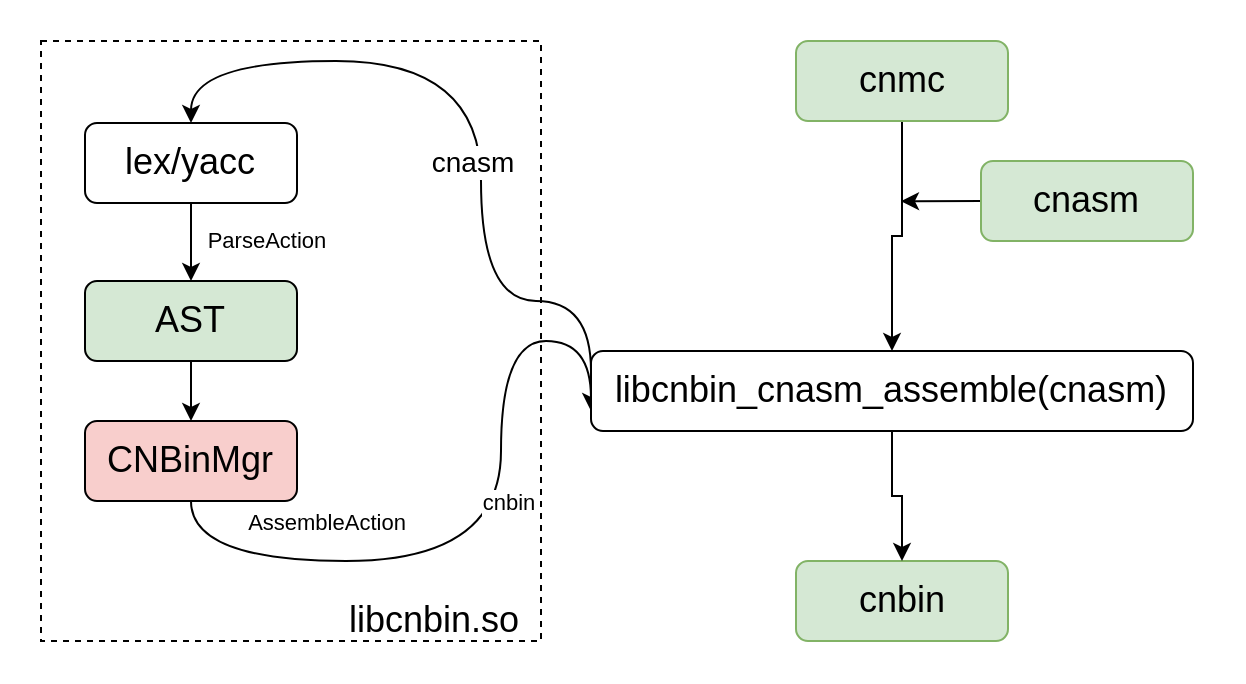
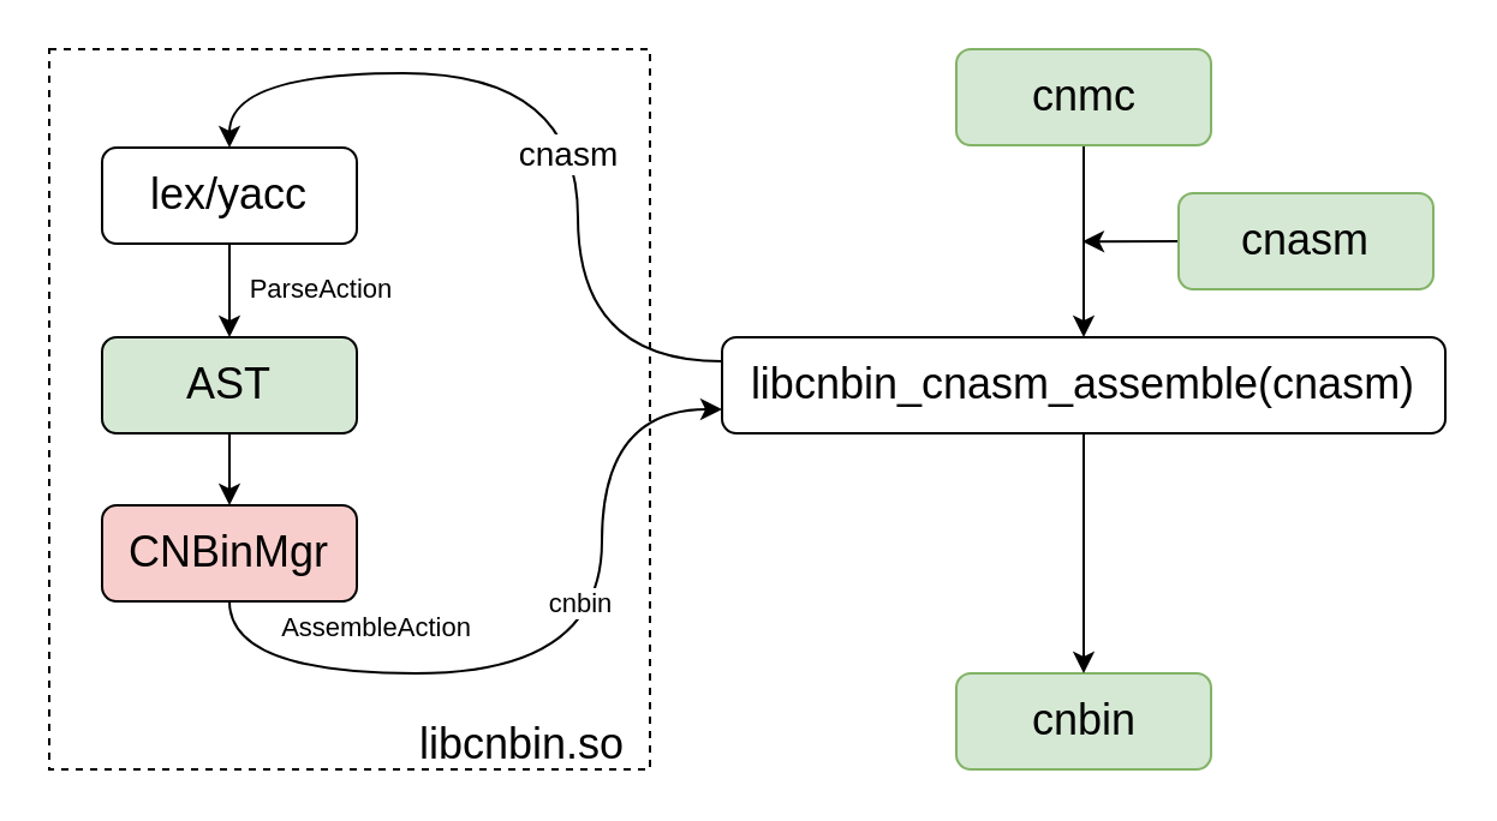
  <mxCell id="0" />
  <mxCell id="1" parent="0" />
  <mxCell id="2" style="edgeStyle=orthogonalEdgeStyle;curved=1;rounded=0;orthogonalLoop=1;jettySize=auto;html=1;exitX=0;exitY=0.5;exitDx=0;exitDy=0;" edge="1" parent="1" source="3"><mxGeometry relative="1" as="geometry"><mxPoint x="450" y="100.138" as="targetPoint" /></mxGeometry></mxCell>
  <mxCell id="3" value="&lt;font style=&quot;font-size: 18px;&quot;&gt;cnasm&lt;/font&gt;" style="rounded=1;whiteSpace=wrap;html=1;fontSize=12;glass=0;strokeWidth=1;shadow=0;fillColor=#d5e8d4;strokeColor=#82b366;" vertex="1" parent="1"><mxGeometry x="490" y="80" width="106" height="40" as="geometry" /></mxCell>
  <mxCell id="4" style="edgeStyle=orthogonalEdgeStyle;rounded=0;orthogonalLoop=1;jettySize=auto;html=1;exitX=0.5;exitY=1;exitDx=0;exitDy=0;entryX=0.5;entryY=0;entryDx=0;entryDy=0;" edge="1" parent="1" source="5" target="20"><mxGeometry relative="1" as="geometry" /></mxCell>
  <mxCell id="5" value="&lt;span style=&quot;font-size: 18px;&quot;&gt;cnmc&lt;/span&gt;" style="rounded=1;whiteSpace=wrap;html=1;fontSize=12;glass=0;strokeWidth=1;shadow=0;fillColor=#d5e8d4;strokeColor=#82b366;" vertex="1" parent="1"><mxGeometry x="397.5" y="20" width="106" height="40" as="geometry" /></mxCell>
  <mxCell id="6" style="edgeStyle=orthogonalEdgeStyle;rounded=0;orthogonalLoop=1;jettySize=auto;html=1;exitX=0.5;exitY=1;exitDx=0;exitDy=0;entryX=0.5;entryY=0;entryDx=0;entryDy=0;" edge="1" parent="1" source="8" target="11"><mxGeometry relative="1" as="geometry" /></mxCell>
  <mxCell id="7" value="ParseAction" style="edgeLabel;html=1;align=center;verticalAlign=middle;resizable=0;points=[];" vertex="1" connectable="0" parent="6"><mxGeometry x="-0.072" y="-2" relative="1" as="geometry"><mxPoint x="39" as="offset" /></mxGeometry></mxCell>
  <mxCell id="8" value="&lt;font style=&quot;font-size: 18px;&quot;&gt;lex/yacc&lt;/font&gt;" style="rounded=1;whiteSpace=wrap;html=1;fontSize=12;glass=0;strokeWidth=1;shadow=0;" vertex="1" parent="1"><mxGeometry x="42" y="61" width="106" height="40" as="geometry" /></mxCell>
  <mxCell id="9" value="&lt;font style=&quot;font-size: 18px;&quot;&gt;cnbin&lt;/font&gt;" style="rounded=1;whiteSpace=wrap;html=1;fontSize=12;glass=0;strokeWidth=1;shadow=0;fillColor=#d5e8d4;strokeColor=#82b366;" vertex="1" parent="1"><mxGeometry x="397.5" y="280" width="106" height="40" as="geometry" /></mxCell>
  <mxCell id="10" style="edgeStyle=orthogonalEdgeStyle;rounded=0;orthogonalLoop=1;jettySize=auto;html=1;exitX=0.5;exitY=1;exitDx=0;exitDy=0;entryX=0.5;entryY=0;entryDx=0;entryDy=0;" edge="1" parent="1" source="11" target="15"><mxGeometry relative="1" as="geometry" /></mxCell>
  <mxCell id="11" value="&lt;span style=&quot;font-size: 18px;&quot;&gt;AST&lt;/span&gt;" style="rounded=1;whiteSpace=wrap;html=1;fontSize=12;glass=0;strokeWidth=1;shadow=0;fillColor=#d5e8d4;" vertex="1" parent="1"><mxGeometry x="42" y="140" width="106" height="40" as="geometry" /></mxCell>
  <mxCell id="12" style="edgeStyle=orthogonalEdgeStyle;curved=1;rounded=0;orthogonalLoop=1;jettySize=auto;html=1;exitX=0.5;exitY=1;exitDx=0;exitDy=0;entryX=0;entryY=0.75;entryDx=0;entryDy=0;" edge="1" parent="1" source="15" target="20"><mxGeometry relative="1" as="geometry"><mxPoint x="250" y="140" as="targetPoint" /><Array as="points"><mxPoint x="95" y="280" /><mxPoint x="250" y="280" /><mxPoint x="250" y="170" /></Array></mxGeometry></mxCell>
  <mxCell id="13" value="AssembleAction" style="edgeLabel;html=1;align=center;verticalAlign=middle;resizable=0;points=[];" vertex="1" connectable="0" parent="12"><mxGeometry x="-0.524" y="-2" relative="1" as="geometry"><mxPoint x="8" y="-22" as="offset" /></mxGeometry></mxCell>
  <mxCell id="14" value="cnbin" style="edgeLabel;html=1;align=center;verticalAlign=middle;resizable=0;points=[];" vertex="1" connectable="0" parent="12"><mxGeometry x="-0.126" y="6" relative="1" as="geometry"><mxPoint x="24" y="-24" as="offset" /></mxGeometry></mxCell>
  <mxCell id="15" value="&lt;span style=&quot;font-size: 18px;&quot;&gt;CNBinMgr&lt;/span&gt;" style="rounded=1;whiteSpace=wrap;html=1;fontSize=12;glass=0;strokeWidth=1;shadow=0;fillColor=#f8cecc;" vertex="1" parent="1"><mxGeometry x="42" y="210" width="106" height="40" as="geometry" /></mxCell>
  <mxCell id="16" value="" style="rounded=0;whiteSpace=wrap;html=1;fillColor=none;dashed=1;" vertex="1" parent="1"><mxGeometry x="20" y="20" width="250" height="300" as="geometry" /></mxCell>
  <mxCell id="17" style="edgeStyle=orthogonalEdgeStyle;rounded=0;orthogonalLoop=1;jettySize=auto;html=1;exitX=0.5;exitY=1;exitDx=0;exitDy=0;entryX=0.5;entryY=0;entryDx=0;entryDy=0;" edge="1" parent="1" source="20" target="9"><mxGeometry relative="1" as="geometry" /></mxCell>
  <mxCell id="18" style="edgeStyle=orthogonalEdgeStyle;rounded=0;orthogonalLoop=1;jettySize=auto;html=1;exitX=0;exitY=0.25;exitDx=0;exitDy=0;curved=1;entryX=0.5;entryY=0;entryDx=0;entryDy=0;" edge="1" parent="1" source="20" target="8"><mxGeometry relative="1" as="geometry"><mxPoint x="90" y="40" as="targetPoint" /><Array as="points"><mxPoint x="240" y="150" /><mxPoint x="240" y="30" /><mxPoint x="95" y="30" /></Array></mxGeometry></mxCell>
  <mxCell id="19" value="&lt;font style=&quot;font-size: 14px;&quot;&gt;cnasm&lt;/font&gt;" style="edgeLabel;html=1;align=center;verticalAlign=middle;resizable=0;points=[];" vertex="1" connectable="0" parent="18"><mxGeometry x="-0.173" y="5" relative="1" as="geometry"><mxPoint as="offset" /></mxGeometry></mxCell>
- <mxCell id="20" value="&lt;span style=&quot;font-size: 18px;&quot;&gt;libcnbin_cnasm_assemble(cnasm)&lt;/span&gt;" style="rounded=1;whiteSpace=wrap;html=1;fontSize=12;glass=0;strokeWidth=1;shadow=0;" vertex="1" parent="1"><mxGeometry x="295" y="175" width="301" height="40" as="geometry" /></mxCell>
+ <mxCell id="20" value="&lt;span style=&quot;font-size: 18px;&quot;&gt;libcnbin_cnasm_assemble(cnasm)&lt;/span&gt;" style="rounded=1;whiteSpace=wrap;html=1;fontSize=12;glass=0;strokeWidth=1;shadow=0;" vertex="1" parent="1"><mxGeometry x="300" y="140" width="301" height="40" as="geometry" /></mxCell>
  <mxCell id="21" value="&lt;font style=&quot;font-size: 18px;&quot;&gt;libcnbin.so&lt;/font&gt;" style="rounded=1;whiteSpace=wrap;html=1;fontSize=12;glass=0;strokeWidth=1;shadow=0;fillColor=none;strokeColor=none;" vertex="1" parent="1"><mxGeometry x="164" y="300" width="106" height="20" as="geometry" /></mxCell>
